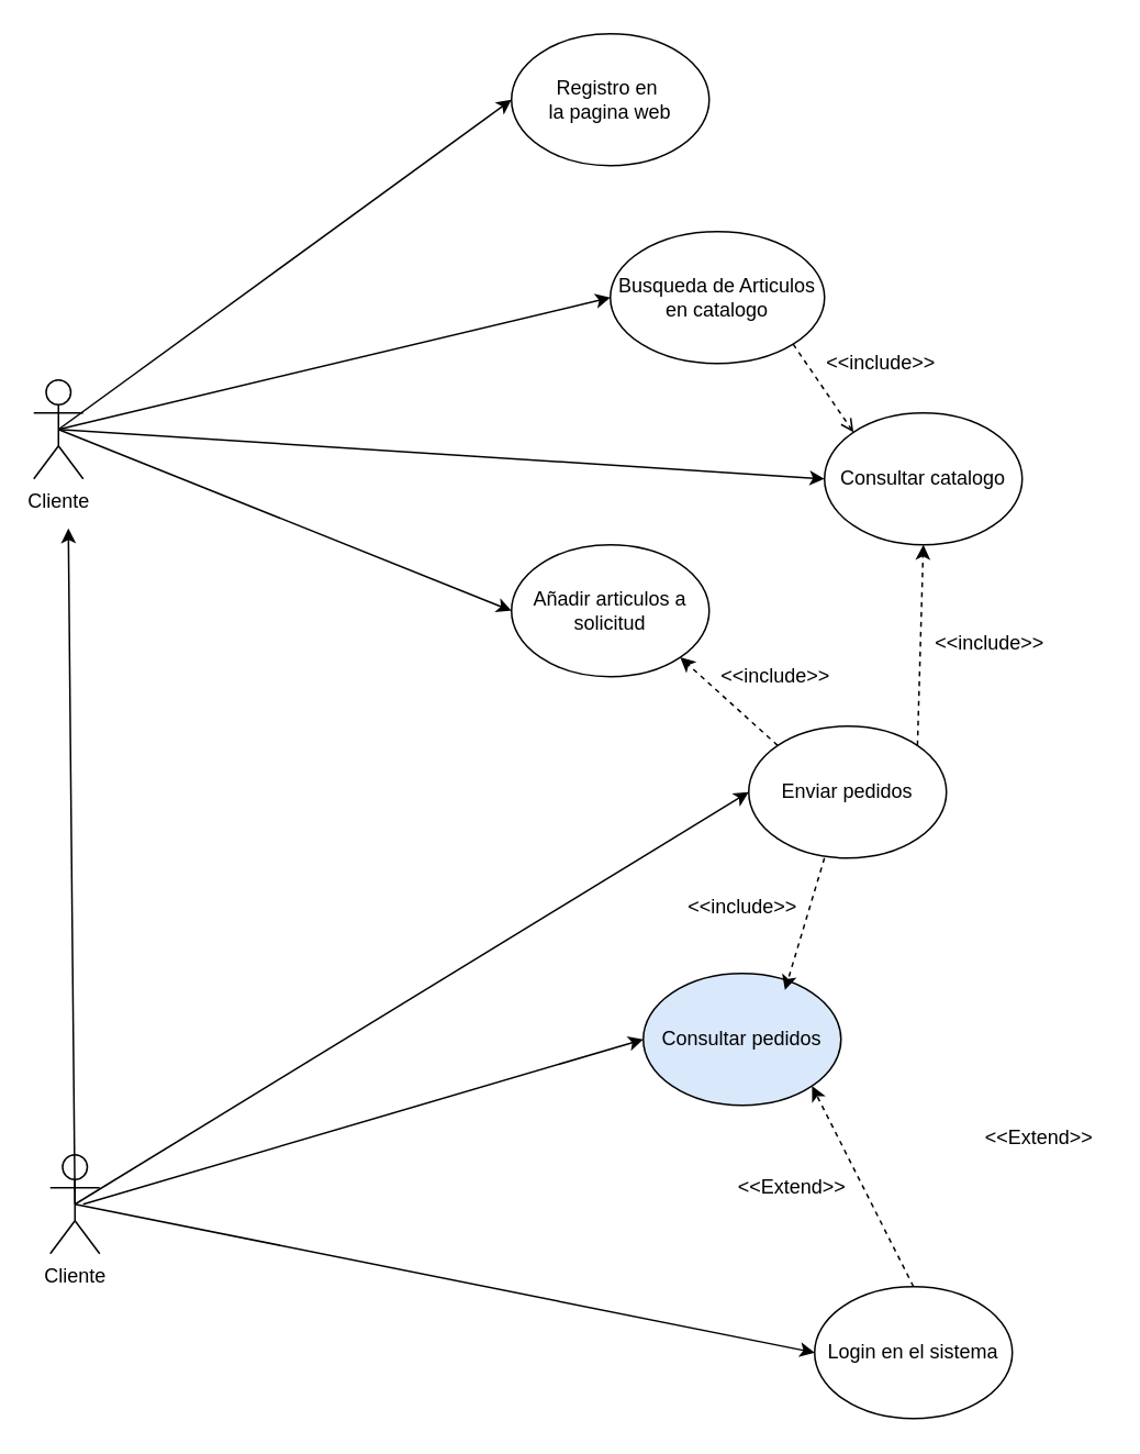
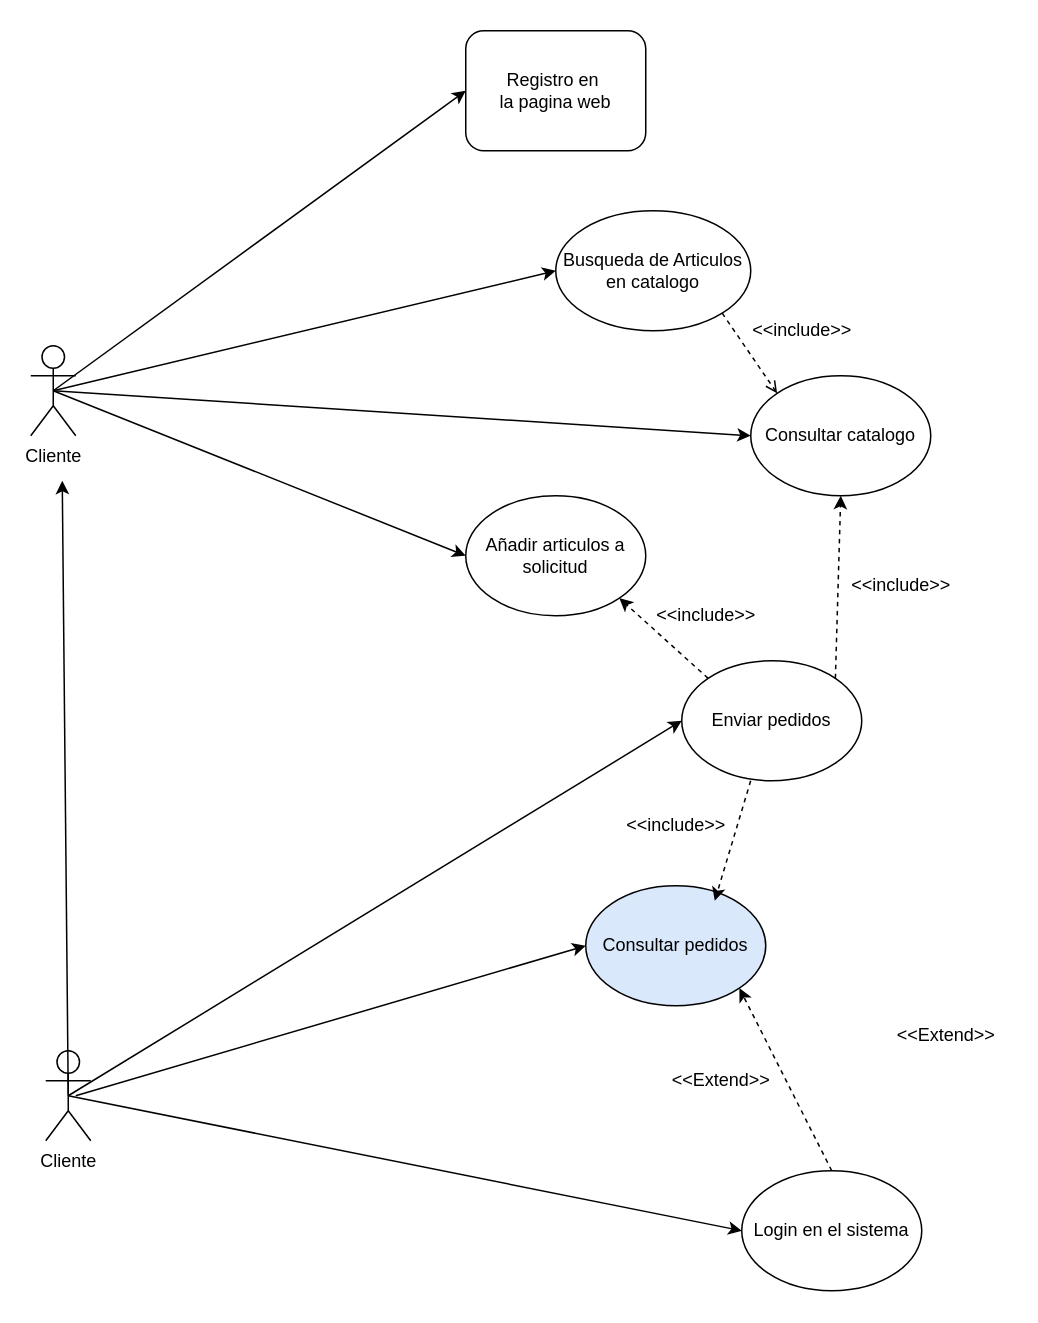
  <mxCell id="0" />
  <mxCell id="1" parent="0" />
  <mxCell id="2" value="Cliente" style="shape=umlActor;verticalLabelPosition=bottom;verticalAlign=top;html=1;outlineConnect=0;" vertex="1" parent="1"><mxGeometry x="20" y="230" width="30" height="60" as="geometry" /></mxCell>
- <mxCell id="3" value="Registro en&amp;nbsp;&lt;br&gt;la pagina web" style="ellipse;whiteSpace=wrap;html=1;" vertex="1" parent="1"><mxGeometry x="310" y="20" width="120" height="80" as="geometry" /></mxCell>
+ <mxCell id="3" value="Registro en&amp;nbsp;&lt;br&gt;la pagina web" style="whiteSpace=wrap;html=1;rounded=1;" vertex="1" parent="1"><mxGeometry x="310" y="20" width="120" height="80" as="geometry" /></mxCell>
  <mxCell id="4" value="Busqueda de Articulos en catalogo" style="ellipse;whiteSpace=wrap;html=1;" vertex="1" parent="1"><mxGeometry x="370" y="140" width="130" height="80" as="geometry" /></mxCell>
  <mxCell id="5" value="" style="endArrow=classic;html=1;exitX=0.5;exitY=0.5;exitDx=0;exitDy=0;exitPerimeter=0;entryX=0;entryY=0.5;entryDx=0;entryDy=0;" edge="1" parent="1" source="2" target="3"><mxGeometry width="50" height="50" relative="1" as="geometry"><mxPoint x="480" y="350" as="sourcePoint" /><mxPoint x="530" y="300" as="targetPoint" /></mxGeometry></mxCell>
  <mxCell id="6" value="" style="endArrow=classic;html=1;exitX=0.5;exitY=0.5;exitDx=0;exitDy=0;exitPerimeter=0;entryX=0;entryY=0.5;entryDx=0;entryDy=0;" edge="1" parent="1" source="2" target="4"><mxGeometry width="50" height="50" relative="1" as="geometry"><mxPoint x="480" y="350" as="sourcePoint" /><mxPoint x="530" y="300" as="targetPoint" /></mxGeometry></mxCell>
  <mxCell id="7" value="Consultar catalogo" style="ellipse;whiteSpace=wrap;html=1;" vertex="1" parent="1"><mxGeometry x="500" y="250" width="120" height="80" as="geometry" /></mxCell>
  <mxCell id="8" value="" style="endArrow=classic;html=1;exitX=0.5;exitY=0.5;exitDx=0;exitDy=0;exitPerimeter=0;entryX=0;entryY=0.5;entryDx=0;entryDy=0;" edge="1" parent="1" source="2" target="7"><mxGeometry width="50" height="50" relative="1" as="geometry"><mxPoint x="480" y="350" as="sourcePoint" /><mxPoint x="530" y="300" as="targetPoint" /></mxGeometry></mxCell>
  <mxCell id="9" value="Añadir articulos a solicitud" style="ellipse;whiteSpace=wrap;html=1;" vertex="1" parent="1"><mxGeometry x="310" y="330" width="120" height="80" as="geometry" /></mxCell>
  <mxCell id="10" value="" style="endArrow=classic;html=1;exitX=0.5;exitY=0.5;exitDx=0;exitDy=0;exitPerimeter=0;entryX=0;entryY=0.5;entryDx=0;entryDy=0;" edge="1" parent="1" source="2" target="9"><mxGeometry width="50" height="50" relative="1" as="geometry"><mxPoint x="480" y="350" as="sourcePoint" /><mxPoint x="530" y="300" as="targetPoint" /></mxGeometry></mxCell>
  <mxCell id="11" value="Cliente" style="shape=umlActor;verticalLabelPosition=bottom;verticalAlign=top;html=1;outlineConnect=0;" vertex="1" parent="1"><mxGeometry x="30" y="700" width="30" height="60" as="geometry" /></mxCell>
  <mxCell id="12" value="" style="endArrow=classic;html=1;exitX=0.5;exitY=0.5;exitDx=0;exitDy=0;exitPerimeter=0;" edge="1" parent="1" source="11"><mxGeometry width="50" height="50" relative="1" as="geometry"><mxPoint x="480" y="490" as="sourcePoint" /><mxPoint x="41" y="320" as="targetPoint" /></mxGeometry></mxCell>
  <mxCell id="13" value="Enviar pedidos" style="ellipse;whiteSpace=wrap;html=1;" vertex="1" parent="1"><mxGeometry x="454" y="440" width="120" height="80" as="geometry" /></mxCell>
  <mxCell id="14" value="Consultar pedidos" style="ellipse;whiteSpace=wrap;html=1;fillColor=#dae8fc;" vertex="1" parent="1"><mxGeometry x="390" y="590" width="120" height="80" as="geometry" /></mxCell>
  <mxCell id="15" value="Login en el sistema" style="ellipse;whiteSpace=wrap;html=1;" vertex="1" parent="1"><mxGeometry x="494" y="780" width="120" height="80" as="geometry" /></mxCell>
  <mxCell id="16" value="" style="endArrow=classic;html=1;exitX=0.5;exitY=0.5;exitDx=0;exitDy=0;exitPerimeter=0;entryX=0;entryY=0.5;entryDx=0;entryDy=0;" edge="1" parent="1" source="11" target="13"><mxGeometry width="50" height="50" relative="1" as="geometry"><mxPoint x="480" y="630" as="sourcePoint" /><mxPoint x="530" y="580" as="targetPoint" /></mxGeometry></mxCell>
  <mxCell id="17" value="" style="endArrow=classic;html=1;entryX=0;entryY=0.5;entryDx=0;entryDy=0;" edge="1" parent="1" target="14"><mxGeometry width="50" height="50" relative="1" as="geometry"><mxPoint x="50" y="730" as="sourcePoint" /><mxPoint x="530" y="580" as="targetPoint" /></mxGeometry></mxCell>
  <mxCell id="18" value="" style="endArrow=classic;html=1;exitX=0.5;exitY=0.5;exitDx=0;exitDy=0;exitPerimeter=0;entryX=0;entryY=0.5;entryDx=0;entryDy=0;" edge="1" parent="1" source="11" target="15"><mxGeometry width="50" height="50" relative="1" as="geometry"><mxPoint x="480" y="780" as="sourcePoint" /><mxPoint x="530" y="730" as="targetPoint" /></mxGeometry></mxCell>
  <mxCell id="19" value="" style="endArrow=open;html=1;exitX=1;exitY=1;exitDx=0;exitDy=0;entryX=0;entryY=0;entryDx=0;entryDy=0;dashed=1;endFill=0;" edge="1" parent="1" source="4" target="7"><mxGeometry width="50" height="50" relative="1" as="geometry"><mxPoint x="470" y="250" as="sourcePoint" /><mxPoint x="550" y="290" as="targetPoint" /></mxGeometry></mxCell>
  <mxCell id="20" value="" style="endArrow=classic;html=1;dashed=1;entryX=0.5;entryY=1;entryDx=0;entryDy=0;exitX=1;exitY=0;exitDx=0;exitDy=0;" edge="1" parent="1" source="13" target="7"><mxGeometry width="50" height="50" relative="1" as="geometry"><mxPoint x="500" y="480" as="sourcePoint" /><mxPoint x="550" y="430" as="targetPoint" /></mxGeometry></mxCell>
  <mxCell id="21" value="" style="endArrow=classic;html=1;dashed=1;exitX=0;exitY=0;exitDx=0;exitDy=0;entryX=1;entryY=1;entryDx=0;entryDy=0;" edge="1" parent="1" source="13" target="9"><mxGeometry width="50" height="50" relative="1" as="geometry"><mxPoint x="500" y="480" as="sourcePoint" /><mxPoint x="550" y="430" as="targetPoint" /></mxGeometry></mxCell>
  <mxCell id="22" value="" style="endArrow=classic;html=1;dashed=1;exitX=0.383;exitY=1;exitDx=0;exitDy=0;exitPerimeter=0;" edge="1" parent="1" source="13"><mxGeometry width="50" height="50" relative="1" as="geometry"><mxPoint x="540" y="591" as="sourcePoint" /><mxPoint x="476" y="600" as="targetPoint" /></mxGeometry></mxCell>
  <mxCell id="23" value="" style="endArrow=classic;html=1;dashed=1;exitX=0.5;exitY=0;exitDx=0;exitDy=0;entryX=1;entryY=1;entryDx=0;entryDy=0;" edge="1" parent="1" source="15" target="14"><mxGeometry width="50" height="50" relative="1" as="geometry"><mxPoint x="500" y="770" as="sourcePoint" /><mxPoint x="550" y="720" as="targetPoint" /></mxGeometry></mxCell>
  <mxCell id="24" value="&amp;lt;&amp;lt;include&amp;gt;&amp;gt;" style="text;html=1;align=center;verticalAlign=middle;resizable=0;points=[];autosize=1;" vertex="1" parent="1"><mxGeometry x="494" y="210" width="80" height="20" as="geometry" /></mxCell>
  <mxCell id="25" value="&amp;lt;&amp;lt;include&amp;gt;&amp;gt;" style="text;html=1;align=center;verticalAlign=middle;resizable=0;points=[];autosize=1;" vertex="1" parent="1"><mxGeometry x="430" y="400" width="80" height="20" as="geometry" /></mxCell>
  <mxCell id="26" value="&amp;lt;&amp;lt;include&amp;gt;&amp;gt;" style="text;html=1;align=center;verticalAlign=middle;resizable=0;points=[];autosize=1;" vertex="1" parent="1"><mxGeometry x="560" y="380" width="80" height="20" as="geometry" /></mxCell>
  <mxCell id="27" value="&amp;lt;&amp;lt;include&amp;gt;&amp;gt;" style="text;html=1;align=center;verticalAlign=middle;resizable=0;points=[];autosize=1;" vertex="1" parent="1"><mxGeometry x="410" y="540" width="80" height="20" as="geometry" /></mxCell>
  <mxCell id="28" value="&amp;lt;&amp;lt;Extend&amp;gt;&amp;gt;" style="text;html=1;align=center;verticalAlign=middle;resizable=0;points=[];autosize=1;" vertex="1" parent="1"><mxGeometry x="440" y="710" width="80" height="20" as="geometry" /></mxCell>
  <mxCell id="29" value="&amp;lt;&amp;lt;Extend&amp;gt;&amp;gt;" style="text;html=1;align=center;verticalAlign=middle;resizable=0;points=[];autosize=1;" vertex="1" parent="1"><mxGeometry x="590" y="680" width="80" height="20" as="geometry" /></mxCell>
